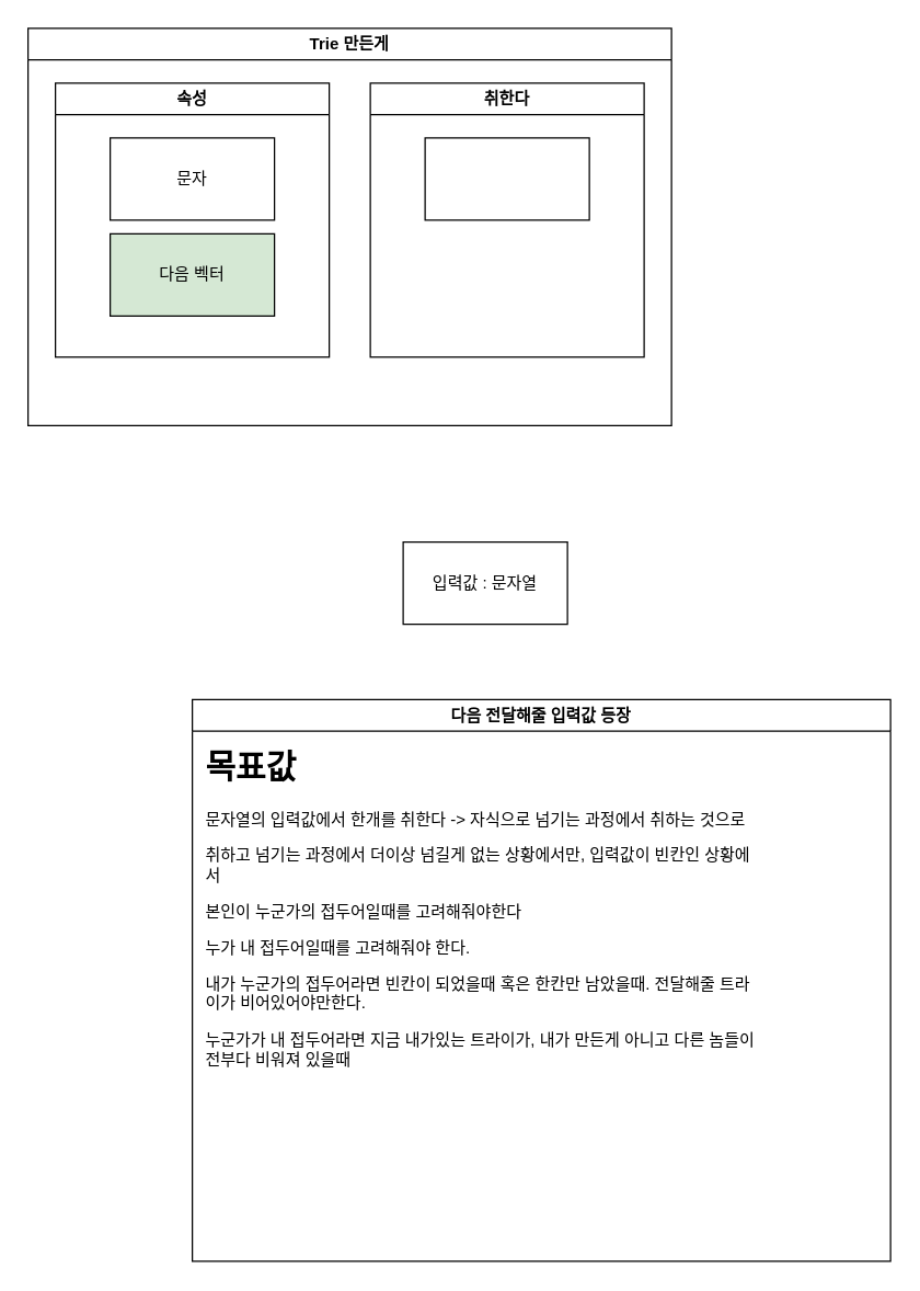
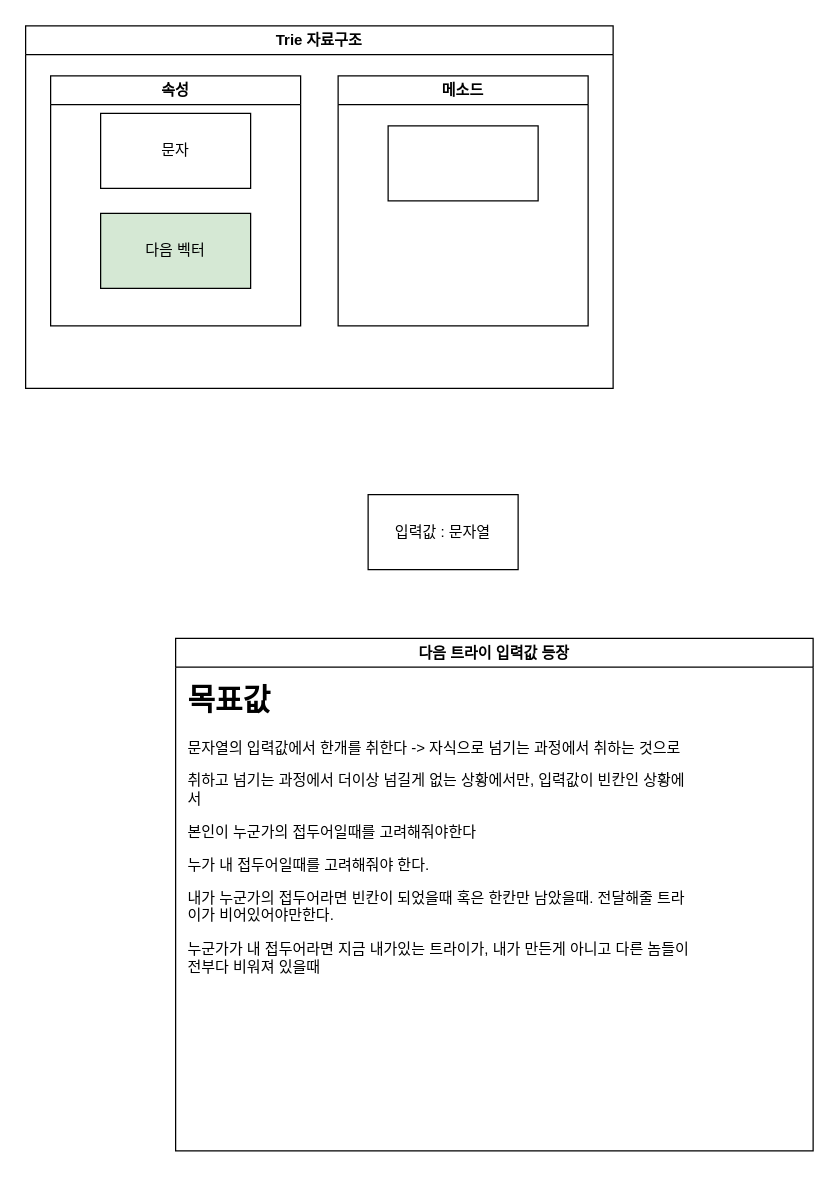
  <mxCell id="0" />
  <mxCell id="1" parent="0" />
- <mxCell id="2" value="Trie 만든게" style="swimlane;whiteSpace=wrap;html=1;" vertex="1" parent="1"><mxGeometry x="20" y="20" width="470" height="290" as="geometry" /></mxCell>
+ <mxCell id="2" value="Trie 자료구조" style="swimlane;whiteSpace=wrap;html=1;" vertex="1" parent="1"><mxGeometry x="20" y="20" width="470" height="290" as="geometry" /></mxCell>
  <mxCell id="3" value="속성" style="swimlane;whiteSpace=wrap;html=1;" vertex="1" parent="2"><mxGeometry x="20" y="40" width="200" height="200" as="geometry" /></mxCell>
- <mxCell id="4" value="문자" style="whiteSpace=wrap;html=1;" vertex="1" parent="3"><mxGeometry x="40" y="40" width="120" height="60" as="geometry" /></mxCell>
+ <mxCell id="4" value="문자" style="whiteSpace=wrap;html=1;" vertex="1" parent="3"><mxGeometry x="40" y="30" width="120" height="60" as="geometry" /></mxCell>
  <mxCell id="5" value="다음 벡터" style="whiteSpace=wrap;html=1;fillColor=#d5e8d4;" vertex="1" parent="3"><mxGeometry x="40" y="110" width="120" height="60" as="geometry" /></mxCell>
- <mxCell id="6" value="취한다" style="swimlane;whiteSpace=wrap;html=1;" vertex="1" parent="2"><mxGeometry x="250" y="40" width="200" height="200" as="geometry" /></mxCell>
+ <mxCell id="6" value="메소드" style="swimlane;whiteSpace=wrap;html=1;" vertex="1" parent="2"><mxGeometry x="250" y="40" width="200" height="200" as="geometry" /></mxCell>
  <mxCell id="7" value="" style="rounded=0;whiteSpace=wrap;html=1;" vertex="1" parent="6"><mxGeometry x="40" y="40" width="120" height="60" as="geometry" /></mxCell>
- <mxCell id="8" value="다음 전달해줄 입력값 등장" style="swimlane;whiteSpace=wrap;html=1;" vertex="1" parent="1"><mxGeometry x="140" y="510" width="510" height="410" as="geometry" /></mxCell>
+ <mxCell id="8" value="다음 트라이 입력값 등장" style="swimlane;whiteSpace=wrap;html=1;" vertex="1" parent="1"><mxGeometry x="140" y="510" width="510" height="410" as="geometry" /></mxCell>
  <mxCell id="9" value="&lt;h1&gt;목표값&lt;/h1&gt;&lt;p&gt;문자열의 입력값에서 한개를 취한다 -&amp;gt; 자식으로 넘기는 과정에서 취하는 것으로&lt;/p&gt;&lt;p&gt;취하고 넘기는 과정에서 더이상 넘길게 없는 상황에서만, 입력값이 빈칸인 상황에서&lt;/p&gt;&lt;p&gt;본인이 누군가의 접두어일때를 고려해줘야한다&lt;/p&gt;&lt;p&gt;누가 내 접두어일때를 고려해줘야 한다.&lt;/p&gt;&lt;p&gt;내가 누군가의 접두어라면 빈칸이 되었을때 혹은 한칸만 남았을때. 전달해줄 트라이가 비어있어야만한다.&lt;/p&gt;&lt;p&gt;누군가가 내 접두어라면 지금 내가있는 트라이가, 내가 만든게 아니고 다른 놈들이 전부다 비워져 있을때&lt;/p&gt;" style="text;html=1;spacing=5;spacingTop=-20;whiteSpace=wrap;overflow=hidden;rounded=0;" vertex="1" parent="8"><mxGeometry x="5" y="30" width="415" height="280" as="geometry" /></mxCell>
  <mxCell id="10" value="입력값 : 문자열" style="rounded=0;whiteSpace=wrap;html=1;" vertex="1" parent="1"><mxGeometry x="294" y="395" width="120" height="60" as="geometry" /></mxCell>
